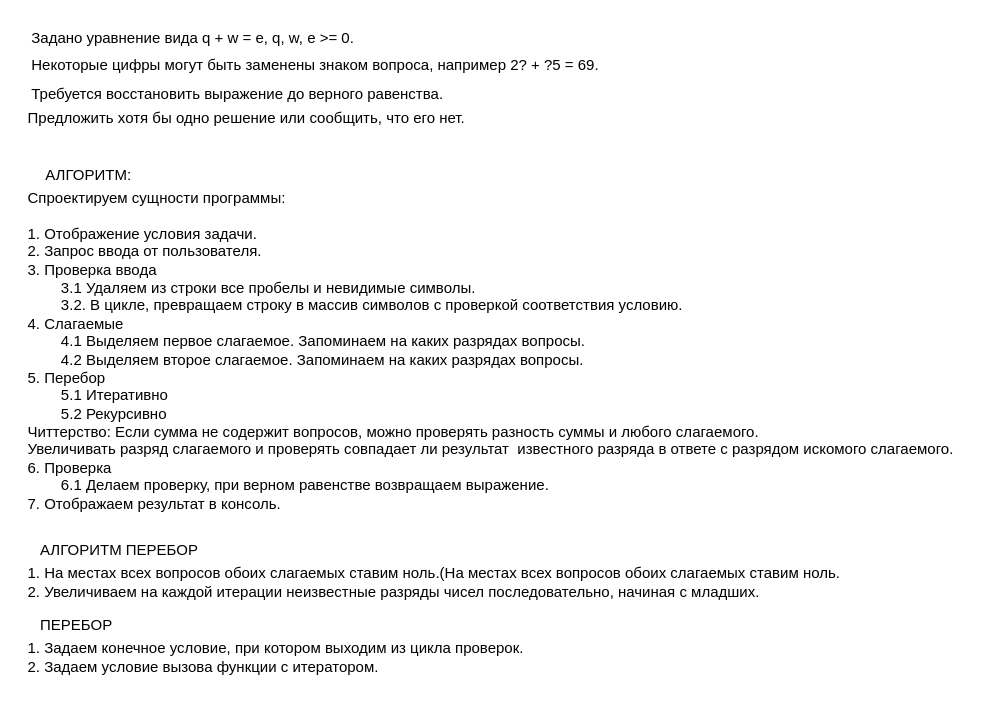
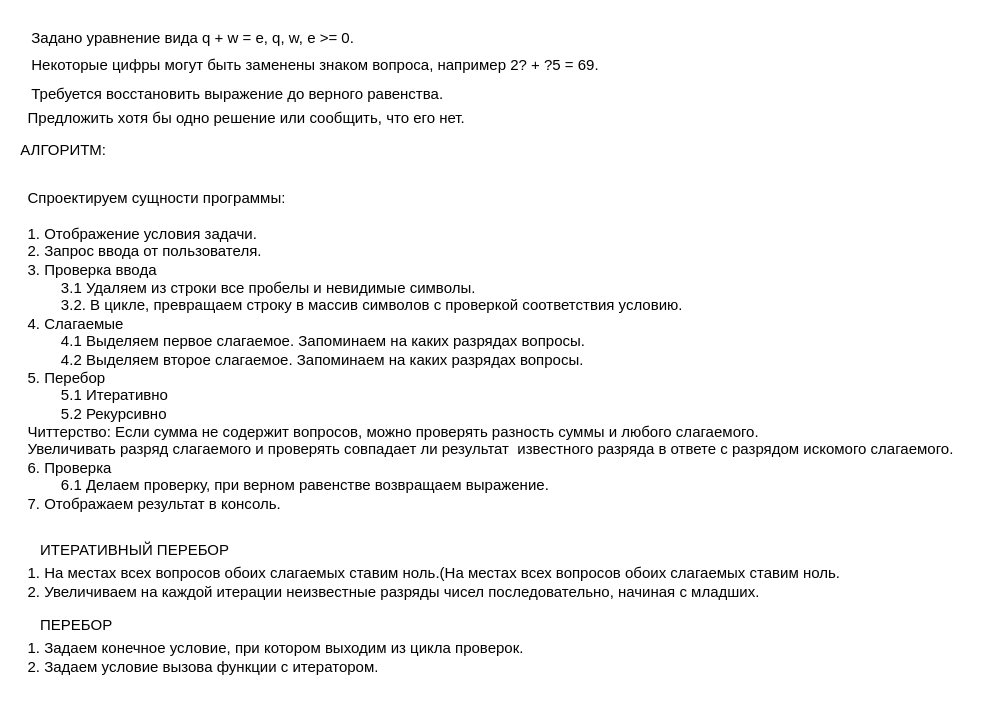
  <mxCell id="0" />
  <mxCell id="1" parent="0" />
  <mxCell id="2" value="&lt;table class=&quot;highlight tab-size js-file-line-container js-code-nav-container js-tagsearch-file&quot;&gt;&lt;tbody&gt;&lt;tr&gt;&lt;td id=&quot;LC3&quot; class=&quot;blob-code blob-code-inner js-file-line&quot;&gt;&lt;span class=&quot;pl-c&quot;&gt;Задано уравнение вида q + w = e, q, w, e &amp;gt;= 0. &lt;/span&gt;&lt;/td&gt;        &lt;/tr&gt;        &lt;tr&gt;          &lt;/tr&gt;&lt;/tbody&gt;&lt;/table&gt;&lt;table class=&quot;highlight tab-size js-file-line-container js-code-nav-container js-tagsearch-file&quot;&gt;&lt;tbody&gt;&lt;tr&gt;&lt;td id=&quot;LC4&quot; class=&quot;blob-code blob-code-inner js-file-line&quot;&gt;&lt;span class=&quot;pl-c&quot;&gt;Некоторые цифры могут быть заменены знаком вопроса, например 2? + ?5 = 69. &lt;/span&gt;&lt;/td&gt;        &lt;/tr&gt;        &lt;tr&gt;          &lt;/tr&gt;&lt;/tbody&gt;&lt;/table&gt;&lt;table class=&quot;highlight tab-size js-file-line-container js-code-nav-container js-tagsearch-file&quot;&gt;&lt;tbody&gt;&lt;tr&gt;&lt;td id=&quot;LC5&quot; class=&quot;blob-code blob-code-inner js-file-line&quot;&gt;&lt;span class=&quot;pl-c&quot;&gt;Требуется восстановить выражение до верного равенства. &lt;/span&gt;&lt;/td&gt;        &lt;/tr&gt;        &lt;tr&gt;          &lt;/tr&gt;&lt;/tbody&gt;&lt;/table&gt;&lt;span class=&quot;pl-c&quot;&gt;Предложить хотя бы одно решение или сообщить, что его нет.&lt;/span&gt;" style="text;html=1;align=left;verticalAlign=middle;resizable=0;points=[];autosize=1;strokeColor=none;fillColor=none;" vertex="1" parent="1"><mxGeometry x="20" y="20" width="470" height="80" as="geometry" /></mxCell>
- <mxCell id="3" value="АЛГОРИТМ:" style="text;html=1;align=center;verticalAlign=middle;resizable=0;points=[];autosize=1;strokeColor=none;fillColor=none;" vertex="1" parent="1"><mxGeometry x="30" y="130" width="80" height="20" as="geometry" /></mxCell>
+ <mxCell id="3" value="АЛГОРИТМ:" style="text;html=1;align=center;verticalAlign=middle;resizable=0;points=[];autosize=1;strokeColor=none;fillColor=none;" vertex="1" parent="1"><mxGeometry x="10" y="110" width="80" height="20" as="geometry" /></mxCell>
  <mxCell id="4" value="Спроектируем сущности программы:&lt;br&gt;&lt;br&gt;1. Отображение условия задачи.&lt;br&gt;2. Запрос ввода от пользователя.&lt;br&gt;3. Проверка ввода&lt;br&gt;&lt;span&gt;&#09;&lt;/span&gt;&lt;span&gt;&#09;&lt;/span&gt;&lt;span style=&quot;white-space: pre&quot;&gt;&#09;&lt;/span&gt;3.1 У&lt;span class=&quot;pl-c&quot;&gt;даляем из строки все пробелы и невидимые символы.&lt;br&gt;&lt;span&gt;&#09;&lt;/span&gt;&lt;span style=&quot;white-space: pre&quot;&gt;&#09;&lt;/span&gt;3.2. В цикле, превращаем строку в массив символов с проверкой соответствия условию.&lt;br&gt;4. Слагаемые&lt;br&gt;&lt;span&gt;&#09;&lt;/span&gt;&lt;span&gt;&#09;&lt;/span&gt;&lt;span style=&quot;white-space: pre&quot;&gt;&#09;&lt;/span&gt;4.1 Выделяем первое слагаемое. Запоминаем на каких разрядах вопросы.&lt;br&gt;&lt;span&gt;&#09;&lt;/span&gt;&lt;span&gt;&#09;&lt;/span&gt;&lt;span style=&quot;white-space: pre&quot;&gt;&#09;&lt;/span&gt;4.2 Выделяем второе слагаемое. Запоминаем на каких разрядах вопросы.&lt;br&gt;5. Перебор&lt;br&gt;&lt;span&gt;&#09;&lt;/span&gt;&lt;span style=&quot;white-space: pre&quot;&gt;&#09;&lt;/span&gt;5.1 Итеративно&amp;nbsp;&lt;br&gt;&lt;span&gt;&#09;&lt;/span&gt;&lt;span style=&quot;white-space: pre&quot;&gt;&#09;&lt;/span&gt;5.2 Рекурсивно&amp;nbsp;&lt;br&gt;Читтерство: Если сумма не содержит вопросов, можно проверять разность суммы и любого слагаемого.&lt;br&gt;Увеличивать разряд слагаемого и проверять совпадает ли результат&amp;nbsp; известного разряда в ответе с разрядом искомого слагаемого.&lt;br&gt;6. Проверка&lt;br&gt;&lt;span&gt;&#09;&lt;/span&gt;&lt;span&gt;&#09;&lt;/span&gt;&lt;span style=&quot;white-space: pre&quot;&gt;&#09;&lt;/span&gt;6.1 Делаем проверку, при верном равенстве возвращаем выражение.&lt;br&gt;7. Отображаем результат в консоль.&lt;br&gt;&lt;/span&gt;" style="text;html=1;align=left;verticalAlign=middle;resizable=0;points=[];autosize=1;strokeColor=none;fillColor=none;" vertex="1" parent="1"><mxGeometry x="20" y="150" width="760" height="260" as="geometry" /></mxCell>
- <mxCell id="5" value="АЛГОРИТМ ПЕРЕБОР" style="text;html=1;align=left;verticalAlign=middle;resizable=0;points=[];autosize=1;strokeColor=none;fillColor=none;" vertex="1" parent="1"><mxGeometry x="30" y="430" width="170" height="20" as="geometry" /></mxCell>
+ <mxCell id="5" value="ИТЕРАТИВНЫЙ ПЕРЕБОР" style="text;html=1;align=left;verticalAlign=middle;resizable=0;points=[];autosize=1;strokeColor=none;fillColor=none;" vertex="1" parent="1"><mxGeometry x="30" y="430" width="170" height="20" as="geometry" /></mxCell>
  <mxCell id="6" value="&lt;span&gt;1. На местах всех вопросов обоих слагаемых ставим ноль.&lt;/span&gt;&lt;span&gt;(На местах всех вопросов обоих слагаемых ставим ноль.&lt;br&gt;2.&amp;nbsp;&lt;/span&gt;Увеличиваем на каждой итерации неизвестные разряды чисел последовательно, начиная с младших.&lt;span&gt;&lt;br&gt;&lt;/span&gt;" style="text;html=1;align=left;verticalAlign=middle;resizable=0;points=[];autosize=1;strokeColor=none;fillColor=none;" vertex="1" parent="1"><mxGeometry x="20" y="450" width="670" height="30" as="geometry" /></mxCell>
  <mxCell id="7" value="ПЕРЕБОР" style="text;html=1;align=left;verticalAlign=middle;resizable=0;points=[];autosize=1;strokeColor=none;fillColor=none;" vertex="1" parent="1"><mxGeometry x="30" y="490" width="100" height="20" as="geometry" /></mxCell>
  <mxCell id="8" value="1. Задаем конечное условие, при котором выходим из цикла проверок.&lt;br&gt;2. Задаем условие вызова функции с итератором." style="text;html=1;align=left;verticalAlign=middle;resizable=0;points=[];autosize=1;strokeColor=none;fillColor=none;" vertex="1" parent="1"><mxGeometry x="20" y="510" width="410" height="30" as="geometry" /></mxCell>
